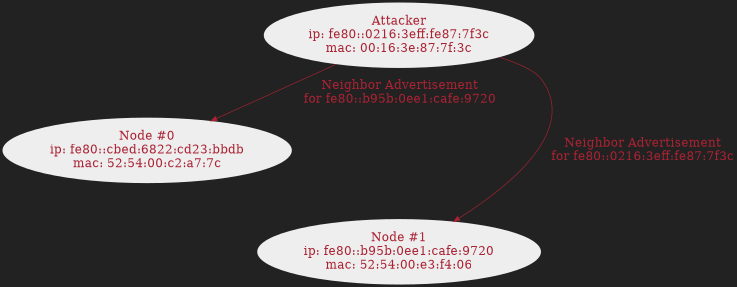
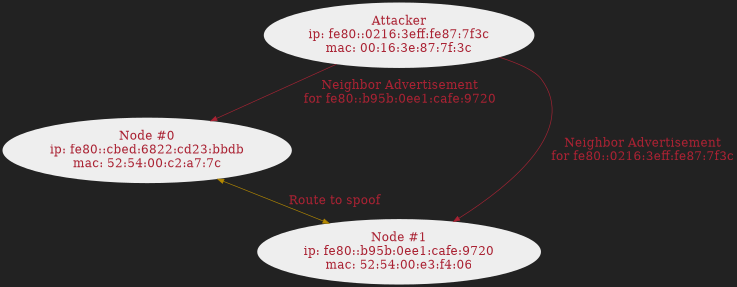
  digraph {
    bgcolor="#222222"
    color=none
    compound=true
    fontcolor="#aa2233"
    fontsize=20
    nodesep=4
    splines=true
    node [color=none fillcolor="#eeeeee" fontcolor="#aa2233" fontsize=20 style=filled]
    edge [color="#aa2233" fontcolor="#aa2233" fontsize=20]
    n1 [label="Node #0\nip: fe80::cbed:6822:cd23:bbdb\nmac: 52:54:00:c2:a7:7c"]
    n2 [label="Node #1\nip: fe80::b95b:0ee1:cafe:9720\nmac: 52:54:00:e3:f4:06"]
    n3 [label="Attacker\nip: fe80::0216:3eff:fe87:7f3c\nmac: 00:16:3e:87:7f:3c"]
+   n1 -> n2 [color="#b58900" dir=both label="Route to spoof"]
    n3 -> n1 [label="Neighbor Advertisement\nfor fe80::b95b:0ee1:cafe:9720"]
    n3 -> n2 [label="Neighbor Advertisement\nfor fe80::0216:3eff:fe87:7f3c"]
  }
